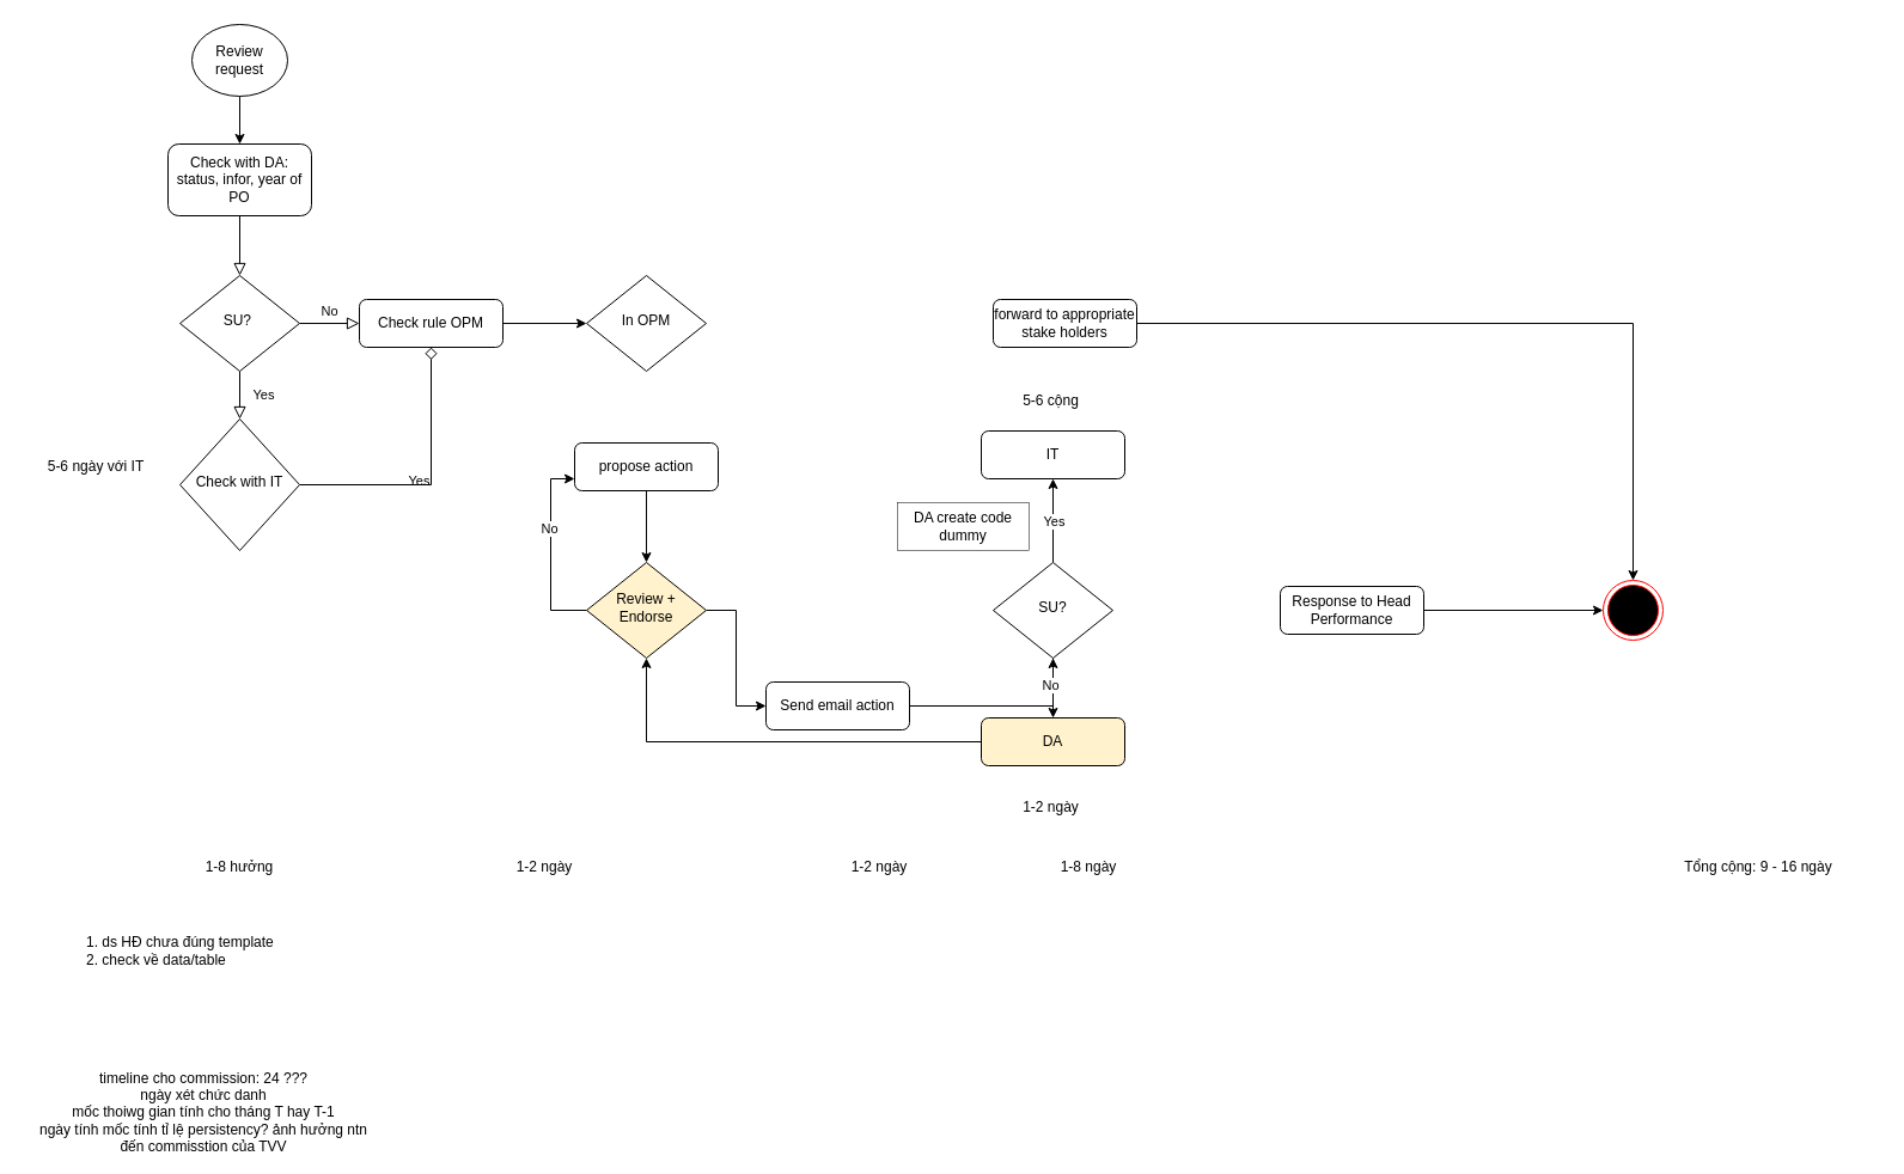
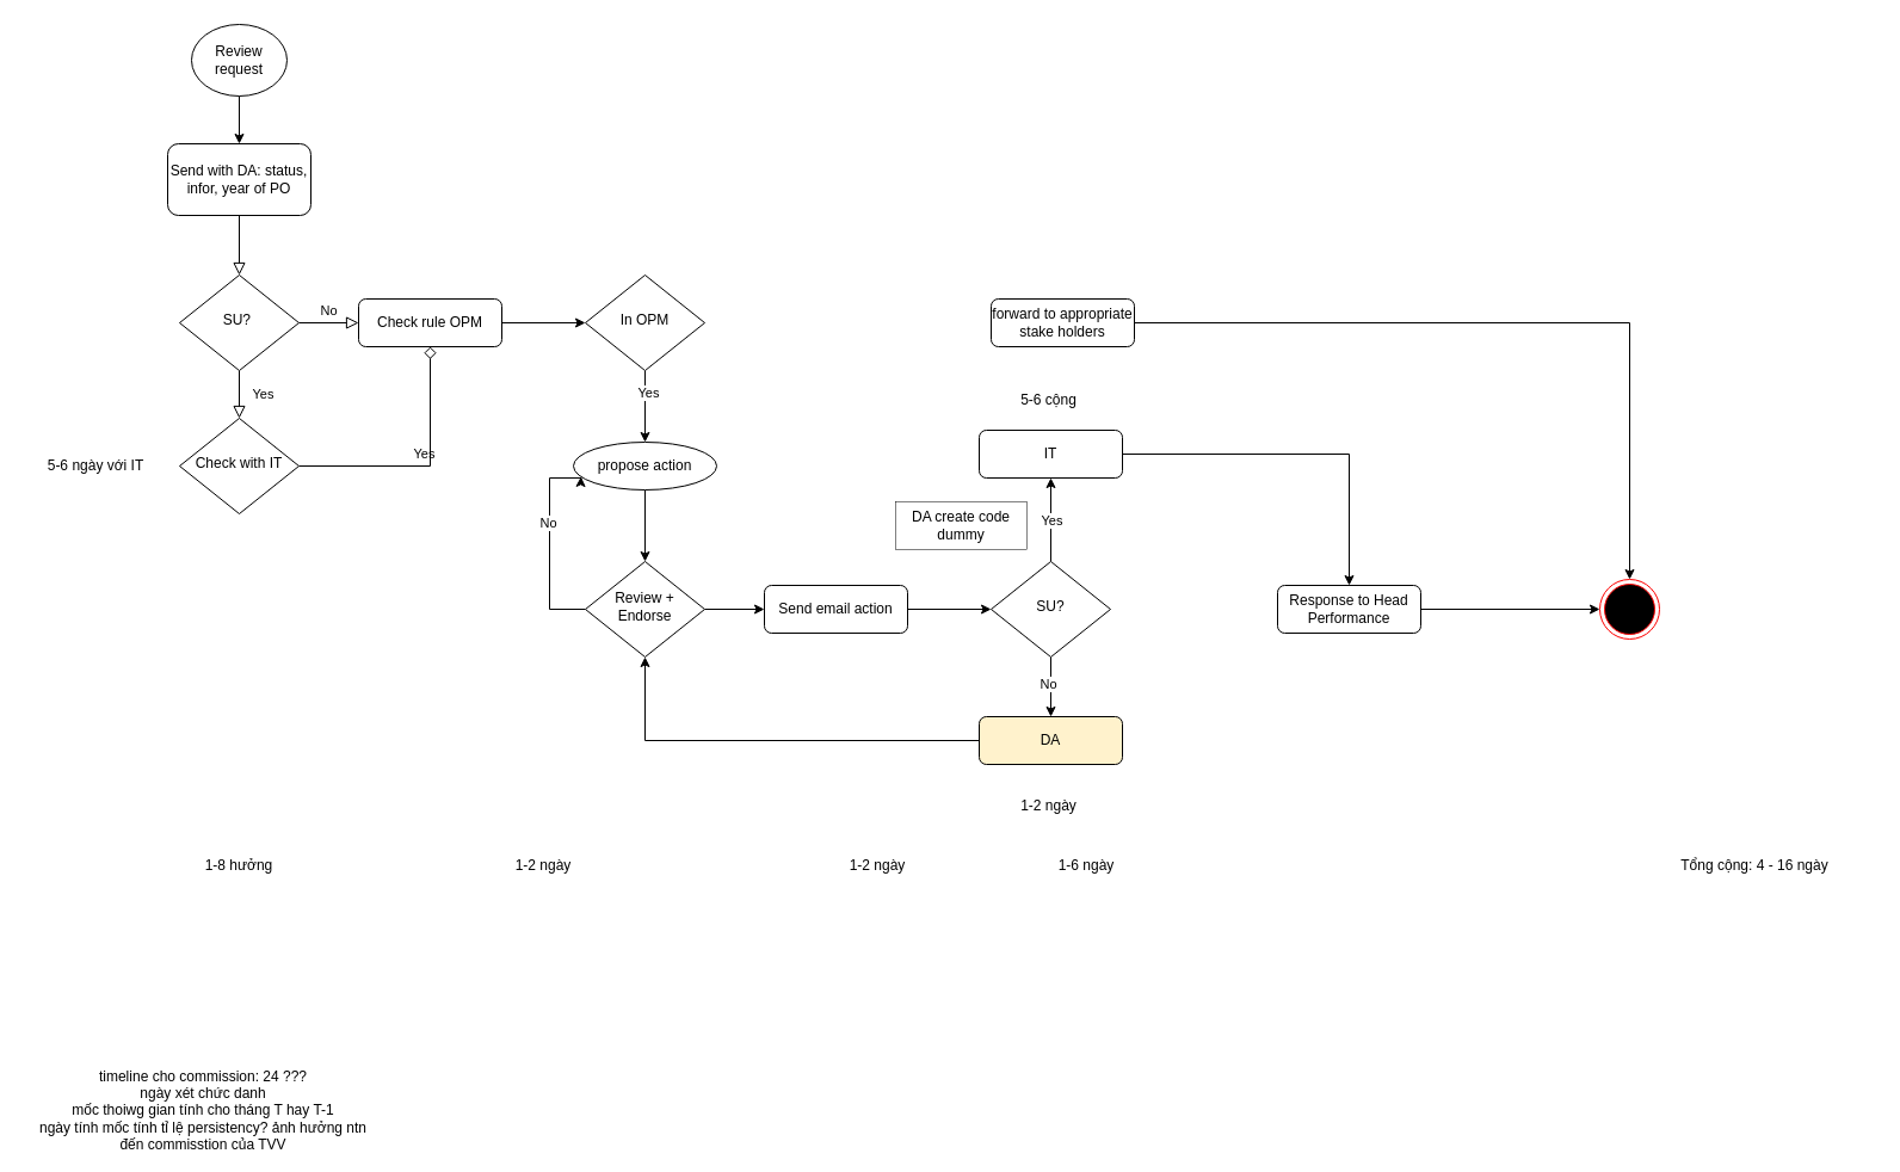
  <mxCell id="0" />
  <mxCell id="1" parent="0" />
  <mxCell id="2" value="" style="rounded=0;html=1;jettySize=auto;orthogonalLoop=1;fontSize=11;endArrow=block;endFill=0;endSize=8;strokeWidth=1;shadow=0;labelBackgroundColor=none;edgeStyle=orthogonalEdgeStyle;" parent="1" source="3" target="6" edge="1"><mxGeometry relative="1" as="geometry" /></mxCell>
- <mxCell id="3" value="Check with DA: status, infor, year of PO" style="rounded=1;whiteSpace=wrap;html=1;fontSize=12;glass=0;strokeWidth=1;shadow=0;" parent="1" vertex="1"><mxGeometry x="140" y="120" width="120" height="60" as="geometry" /></mxCell>
+ <mxCell id="3" value="Send with DA: status, infor, year of PO" style="rounded=1;whiteSpace=wrap;html=1;fontSize=12;glass=0;strokeWidth=1;shadow=0;" parent="1" vertex="1"><mxGeometry x="140" y="120" width="120" height="60" as="geometry" /></mxCell>
  <mxCell id="4" value="Yes" style="rounded=0;html=1;jettySize=auto;orthogonalLoop=1;fontSize=11;endArrow=block;endFill=0;endSize=8;strokeWidth=1;shadow=0;labelBackgroundColor=none;edgeStyle=orthogonalEdgeStyle;" parent="1" source="6" target="10" edge="1"><mxGeometry y="20" relative="1" as="geometry"><mxPoint as="offset" /></mxGeometry></mxCell>
  <mxCell id="5" value="No" style="edgeStyle=orthogonalEdgeStyle;rounded=0;html=1;jettySize=auto;orthogonalLoop=1;fontSize=11;endArrow=block;endFill=0;endSize=8;strokeWidth=1;shadow=0;labelBackgroundColor=none;" parent="1" source="6" target="8" edge="1"><mxGeometry y="10" relative="1" as="geometry"><mxPoint as="offset" /></mxGeometry></mxCell>
  <mxCell id="6" value="SU?&amp;nbsp;" style="rhombus;whiteSpace=wrap;html=1;shadow=0;fontFamily=Helvetica;fontSize=12;align=center;strokeWidth=1;spacing=6;spacingTop=-4;" parent="1" vertex="1"><mxGeometry x="150" y="230" width="100" height="80" as="geometry" /></mxCell>
  <mxCell id="7" style="edgeStyle=orthogonalEdgeStyle;rounded=0;orthogonalLoop=1;jettySize=auto;html=1;" edge="1" parent="1" source="8" target="15"><mxGeometry relative="1" as="geometry" /></mxCell>
  <mxCell id="8" value="Check rule OPM" style="rounded=1;whiteSpace=wrap;html=1;fontSize=12;glass=0;strokeWidth=1;shadow=0;" parent="1" vertex="1"><mxGeometry x="300" y="250" width="120" height="40" as="geometry" /></mxCell>
  <mxCell id="9" value="Yes" style="edgeStyle=orthogonalEdgeStyle;rounded=0;html=1;jettySize=auto;orthogonalLoop=1;fontSize=11;endArrow=diamond;endFill=0;endSize=8;strokeWidth=1;shadow=0;labelBackgroundColor=none;entryX=0.5;entryY=1;entryDx=0;entryDy=0;" parent="1" source="10" target="8" edge="1"><mxGeometry y="10" relative="1" as="geometry"><mxPoint as="offset" /><mxPoint x="300" y="390" as="targetPoint" /></mxGeometry></mxCell>
- <mxCell id="10" value="Check with IT" style="rhombus;whiteSpace=wrap;html=1;shadow=0;fontFamily=Helvetica;fontSize=12;align=center;strokeWidth=1;spacing=6;spacingTop=-4;" parent="1" vertex="1"><mxGeometry x="150" y="350" width="100" height="110" as="geometry" /></mxCell>
+ <mxCell id="10" value="Check with IT" style="rhombus;whiteSpace=wrap;html=1;shadow=0;fontFamily=Helvetica;fontSize=12;align=center;strokeWidth=1;spacing=6;spacingTop=-4;" parent="1" vertex="1"><mxGeometry x="150" y="350" width="100" height="80" as="geometry" /></mxCell>
  <mxCell id="11" style="edgeStyle=orthogonalEdgeStyle;rounded=0;orthogonalLoop=1;jettySize=auto;html=1;entryX=0.5;entryY=0;entryDx=0;entryDy=0;" edge="1" parent="1" source="12" target="3"><mxGeometry relative="1" as="geometry" /></mxCell>
  <mxCell id="12" value="Review request" style="ellipse;whiteSpace=wrap;html=1;" vertex="1" parent="1"><mxGeometry x="160" y="20" width="80" height="60" as="geometry" /></mxCell>
+ <mxCell id="13" style="edgeStyle=orthogonalEdgeStyle;rounded=0;orthogonalLoop=1;jettySize=auto;html=1;entryX=0.5;entryY=0;entryDx=0;entryDy=0;" edge="1" parent="1" source="15" target="17"><mxGeometry relative="1" as="geometry" /></mxCell>
+ <mxCell id="14" value="Yes" style="edgeLabel;html=1;align=center;verticalAlign=middle;resizable=0;points=[];" vertex="1" connectable="0" parent="13"><mxGeometry x="-0.388" y="2" relative="1" as="geometry"><mxPoint as="offset" /></mxGeometry></mxCell>
  <mxCell id="15" value="In OPM" style="rhombus;whiteSpace=wrap;html=1;shadow=0;fontFamily=Helvetica;fontSize=12;align=center;strokeWidth=1;spacing=6;spacingTop=-4;" vertex="1" parent="1"><mxGeometry x="490" y="230" width="100" height="80" as="geometry" /></mxCell>
  <mxCell id="16" style="edgeStyle=orthogonalEdgeStyle;rounded=0;orthogonalLoop=1;jettySize=auto;html=1;entryX=0.5;entryY=0;entryDx=0;entryDy=0;" edge="1" parent="1" source="17" target="21"><mxGeometry relative="1" as="geometry" /></mxCell>
- <mxCell id="17" value="propose action" style="rounded=1;whiteSpace=wrap;html=1;fontSize=12;glass=0;strokeWidth=1;shadow=0;" vertex="1" parent="1"><mxGeometry x="480" y="370" width="120" height="40" as="geometry" /></mxCell>
+ <mxCell id="17" value="propose action" style="ellipse;whiteSpace=wrap;html=1;fontSize=12;glass=0;strokeWidth=1;shadow=0;" vertex="1" parent="1"><mxGeometry x="480" y="370" width="120" height="40" as="geometry" /></mxCell>
  <mxCell id="18" style="edgeStyle=orthogonalEdgeStyle;rounded=0;orthogonalLoop=1;jettySize=auto;html=1;entryX=0;entryY=0.75;entryDx=0;entryDy=0;" edge="1" parent="1" source="21" target="17"><mxGeometry relative="1" as="geometry"><Array as="points"><mxPoint x="460" y="510" /><mxPoint x="460" y="400" /></Array></mxGeometry></mxCell>
  <mxCell id="19" value="No" style="edgeLabel;html=1;align=center;verticalAlign=middle;resizable=0;points=[];" vertex="1" connectable="0" parent="18"><mxGeometry x="0.234" y="2" relative="1" as="geometry"><mxPoint as="offset" /></mxGeometry></mxCell>
  <mxCell id="20" style="edgeStyle=orthogonalEdgeStyle;rounded=0;orthogonalLoop=1;jettySize=auto;html=1;entryX=0;entryY=0.5;entryDx=0;entryDy=0;" edge="1" parent="1" source="21" target="25"><mxGeometry relative="1" as="geometry" /></mxCell>
- <mxCell id="21" value="Review + Endorse" style="rhombus;whiteSpace=wrap;html=1;shadow=0;fontFamily=Helvetica;fontSize=12;align=center;strokeWidth=1;spacing=6;spacingTop=-4;fillColor=#fff2cc;" vertex="1" parent="1"><mxGeometry x="490" y="470" width="100" height="80" as="geometry" /></mxCell>
+ <mxCell id="21" value="Review + Endorse" style="rhombus;whiteSpace=wrap;html=1;shadow=0;fontFamily=Helvetica;fontSize=12;align=center;strokeWidth=1;spacing=6;spacingTop=-4;" vertex="1" parent="1"><mxGeometry x="490" y="470" width="100" height="80" as="geometry" /></mxCell>
  <mxCell id="22" style="edgeStyle=orthogonalEdgeStyle;rounded=0;orthogonalLoop=1;jettySize=auto;html=1;entryX=0.5;entryY=0;entryDx=0;entryDy=0;" edge="1" parent="1" source="23" target="37"><mxGeometry relative="1" as="geometry" /></mxCell>
  <mxCell id="23" value="forward to appropriate stake holders" style="rounded=1;whiteSpace=wrap;html=1;fontSize=12;glass=0;strokeWidth=1;shadow=0;" vertex="1" parent="1"><mxGeometry x="830" y="250" width="120" height="40" as="geometry" /></mxCell>
  <mxCell id="24" style="edgeStyle=orthogonalEdgeStyle;rounded=0;orthogonalLoop=1;jettySize=auto;html=1;" edge="1" parent="1" source="25" target="30"><mxGeometry relative="1" as="geometry" /></mxCell>
- <mxCell id="25" value="Send email action" style="rounded=1;whiteSpace=wrap;html=1;fontSize=12;glass=0;strokeWidth=1;shadow=0;" vertex="1" parent="1"><mxGeometry x="640" y="570" width="120" height="40" as="geometry" /></mxCell>
+ <mxCell id="25" value="Send email action" style="rounded=1;whiteSpace=wrap;html=1;fontSize=12;glass=0;strokeWidth=1;shadow=0;" vertex="1" parent="1"><mxGeometry x="640" y="490" width="120" height="40" as="geometry" /></mxCell>
  <mxCell id="26" style="edgeStyle=orthogonalEdgeStyle;rounded=0;orthogonalLoop=1;jettySize=auto;html=1;entryX=0.5;entryY=1;entryDx=0;entryDy=0;" edge="1" parent="1" source="30" target="32"><mxGeometry relative="1" as="geometry" /></mxCell>
  <mxCell id="27" value="Yes" style="edgeLabel;html=1;align=center;verticalAlign=middle;resizable=0;points=[];" vertex="1" connectable="0" parent="26"><mxGeometry x="-0.012" relative="1" as="geometry"><mxPoint as="offset" /></mxGeometry></mxCell>
  <mxCell id="28" style="edgeStyle=orthogonalEdgeStyle;rounded=0;orthogonalLoop=1;jettySize=auto;html=1;entryX=0.5;entryY=0;entryDx=0;entryDy=0;" edge="1" parent="1" source="30" target="34"><mxGeometry relative="1" as="geometry" /></mxCell>
  <mxCell id="29" value="No" style="edgeLabel;html=1;align=center;verticalAlign=middle;resizable=0;points=[];" vertex="1" connectable="0" parent="28"><mxGeometry x="-0.125" y="-3" relative="1" as="geometry"><mxPoint as="offset" /></mxGeometry></mxCell>
  <mxCell id="30" value="SU?" style="rhombus;whiteSpace=wrap;html=1;shadow=0;fontFamily=Helvetica;fontSize=12;align=center;strokeWidth=1;spacing=6;spacingTop=-4;" vertex="1" parent="1"><mxGeometry x="830" y="470" width="100" height="80" as="geometry" /></mxCell>
+ <mxCell id="31" style="edgeStyle=orthogonalEdgeStyle;rounded=0;orthogonalLoop=1;jettySize=auto;html=1;entryX=0.5;entryY=0;entryDx=0;entryDy=0;" edge="1" parent="1" source="32" target="36"><mxGeometry relative="1" as="geometry" /></mxCell>
  <mxCell id="32" value="IT" style="rounded=1;whiteSpace=wrap;html=1;fontSize=12;glass=0;strokeWidth=1;shadow=0;" vertex="1" parent="1"><mxGeometry x="820" y="360" width="120" height="40" as="geometry" /></mxCell>
  <mxCell id="33" style="edgeStyle=orthogonalEdgeStyle;rounded=0;orthogonalLoop=1;jettySize=auto;html=1;" edge="1" parent="1" source="34" target="21"><mxGeometry relative="1" as="geometry" /></mxCell>
  <mxCell id="34" value="DA" style="rounded=1;whiteSpace=wrap;html=1;fontSize=12;glass=0;strokeWidth=1;shadow=0;fillColor=#fff2cc;" vertex="1" parent="1"><mxGeometry x="820" y="600" width="120" height="40" as="geometry" /></mxCell>
  <mxCell id="35" style="edgeStyle=orthogonalEdgeStyle;rounded=0;orthogonalLoop=1;jettySize=auto;html=1;entryX=0;entryY=0.5;entryDx=0;entryDy=0;" edge="1" parent="1" source="36" target="37"><mxGeometry relative="1" as="geometry" /></mxCell>
  <mxCell id="36" value="Response to Head Performance" style="rounded=1;whiteSpace=wrap;html=1;fontSize=12;glass=0;strokeWidth=1;shadow=0;" vertex="1" parent="1"><mxGeometry x="1070" y="490" width="120" height="40" as="geometry" /></mxCell>
  <mxCell id="37" value="" style="ellipse;html=1;shape=endState;fillColor=#000000;strokeColor=#ff0000;" vertex="1" parent="1"><mxGeometry x="1340" y="485" width="50" height="50" as="geometry" /></mxCell>
  <mxCell id="38" value="5-6 ngày với IT" style="text;html=1;align=center;verticalAlign=middle;whiteSpace=wrap;rounded=0;" vertex="1" parent="1"><mxGeometry x="20" y="375" width="120" height="30" as="geometry" /></mxCell>
  <mxCell id="39" value="1-2 ngày" style="text;html=1;align=center;verticalAlign=middle;whiteSpace=wrap;rounded=0;" vertex="1" parent="1"><mxGeometry x="330" y="710" width="250" height="30" as="geometry" /></mxCell>
  <mxCell id="40" value="1-2 ngày" style="text;html=1;align=center;verticalAlign=middle;whiteSpace=wrap;rounded=0;" vertex="1" parent="1"><mxGeometry x="817" y="660" width="123" height="30" as="geometry" /></mxCell>
  <mxCell id="41" value="5-6 cộng" style="text;html=1;align=center;verticalAlign=middle;whiteSpace=wrap;rounded=0;" vertex="1" parent="1"><mxGeometry x="817" y="320" width="123" height="30" as="geometry" /></mxCell>
  <mxCell id="42" value="DA create code dummy" style="rounded=0.5;whiteSpace=wrap;html=1;fontSize=12;glass=0;strokeWidth=0.5;shadow=0;" vertex="1" parent="1"><mxGeometry x="750" y="420" width="110" height="40" as="geometry" /></mxCell>
- <mxCell id="43" value="1. ds HĐ chưa đúng template&lt;div&gt;2. check về data/table&amp;nbsp;&lt;/div&gt;" style="text;html=1;align=left;verticalAlign=middle;whiteSpace=wrap;rounded=0;" vertex="1" parent="1"><mxGeometry x="70" y="780" width="220" height="30" as="geometry" /></mxCell>
  <mxCell id="44" value="&lt;div&gt;&lt;br&gt;&lt;/div&gt;&lt;div&gt;&lt;br&gt;&lt;/div&gt;" style="text;html=1;align=center;verticalAlign=middle;whiteSpace=wrap;rounded=0;" vertex="1" parent="1"><mxGeometry x="200" y="670" width="120" height="30" as="geometry" /></mxCell>
  <mxCell id="45" value="timeline cho commission: 24 ???&lt;div&gt;ngày xét chức danh&lt;/div&gt;&lt;div&gt;mốc thoiwg gian tính cho tháng T hay T-1&lt;/div&gt;&lt;div&gt;ngày tính mốc tính tỉ lệ persistency? ảnh hưởng ntn đến commisstion của TVV&lt;/div&gt;" style="text;html=1;align=center;verticalAlign=middle;whiteSpace=wrap;rounded=0;" vertex="1" parent="1"><mxGeometry x="30" y="900" width="280" height="60" as="geometry" /></mxCell>
  <mxCell id="46" value="1-2 ngày" style="text;html=1;align=center;verticalAlign=middle;whiteSpace=wrap;rounded=0;" vertex="1" parent="1"><mxGeometry x="620" y="710" width="230" height="30" as="geometry" /></mxCell>
  <mxCell id="47" value="1-8 hưởng" style="text;html=1;align=center;verticalAlign=middle;whiteSpace=wrap;rounded=0;" vertex="1" parent="1"><mxGeometry x="40" y="710" width="320" height="30" as="geometry" /></mxCell>
- <mxCell id="48" value="1-8 ngày" style="text;html=1;align=center;verticalAlign=middle;whiteSpace=wrap;rounded=0;" vertex="1" parent="1"><mxGeometry x="810" y="710" width="200" height="30" as="geometry" /></mxCell>
- <mxCell id="49" value="Tổng cộng: 9 - 16 ngày" style="text;html=1;align=center;verticalAlign=middle;whiteSpace=wrap;rounded=0;" vertex="1" parent="1"><mxGeometry x="1370" y="710" width="200" height="30" as="geometry" /></mxCell>
+ <mxCell id="48" value="1-6 ngày" style="text;html=1;align=center;verticalAlign=middle;whiteSpace=wrap;rounded=0;" vertex="1" parent="1"><mxGeometry x="810" y="710" width="200" height="30" as="geometry" /></mxCell>
+ <mxCell id="49" value="Tổng cộng: 4 - 16 ngày" style="text;html=1;align=center;verticalAlign=middle;whiteSpace=wrap;rounded=0;" vertex="1" parent="1"><mxGeometry x="1370" y="710" width="200" height="30" as="geometry" /></mxCell>
